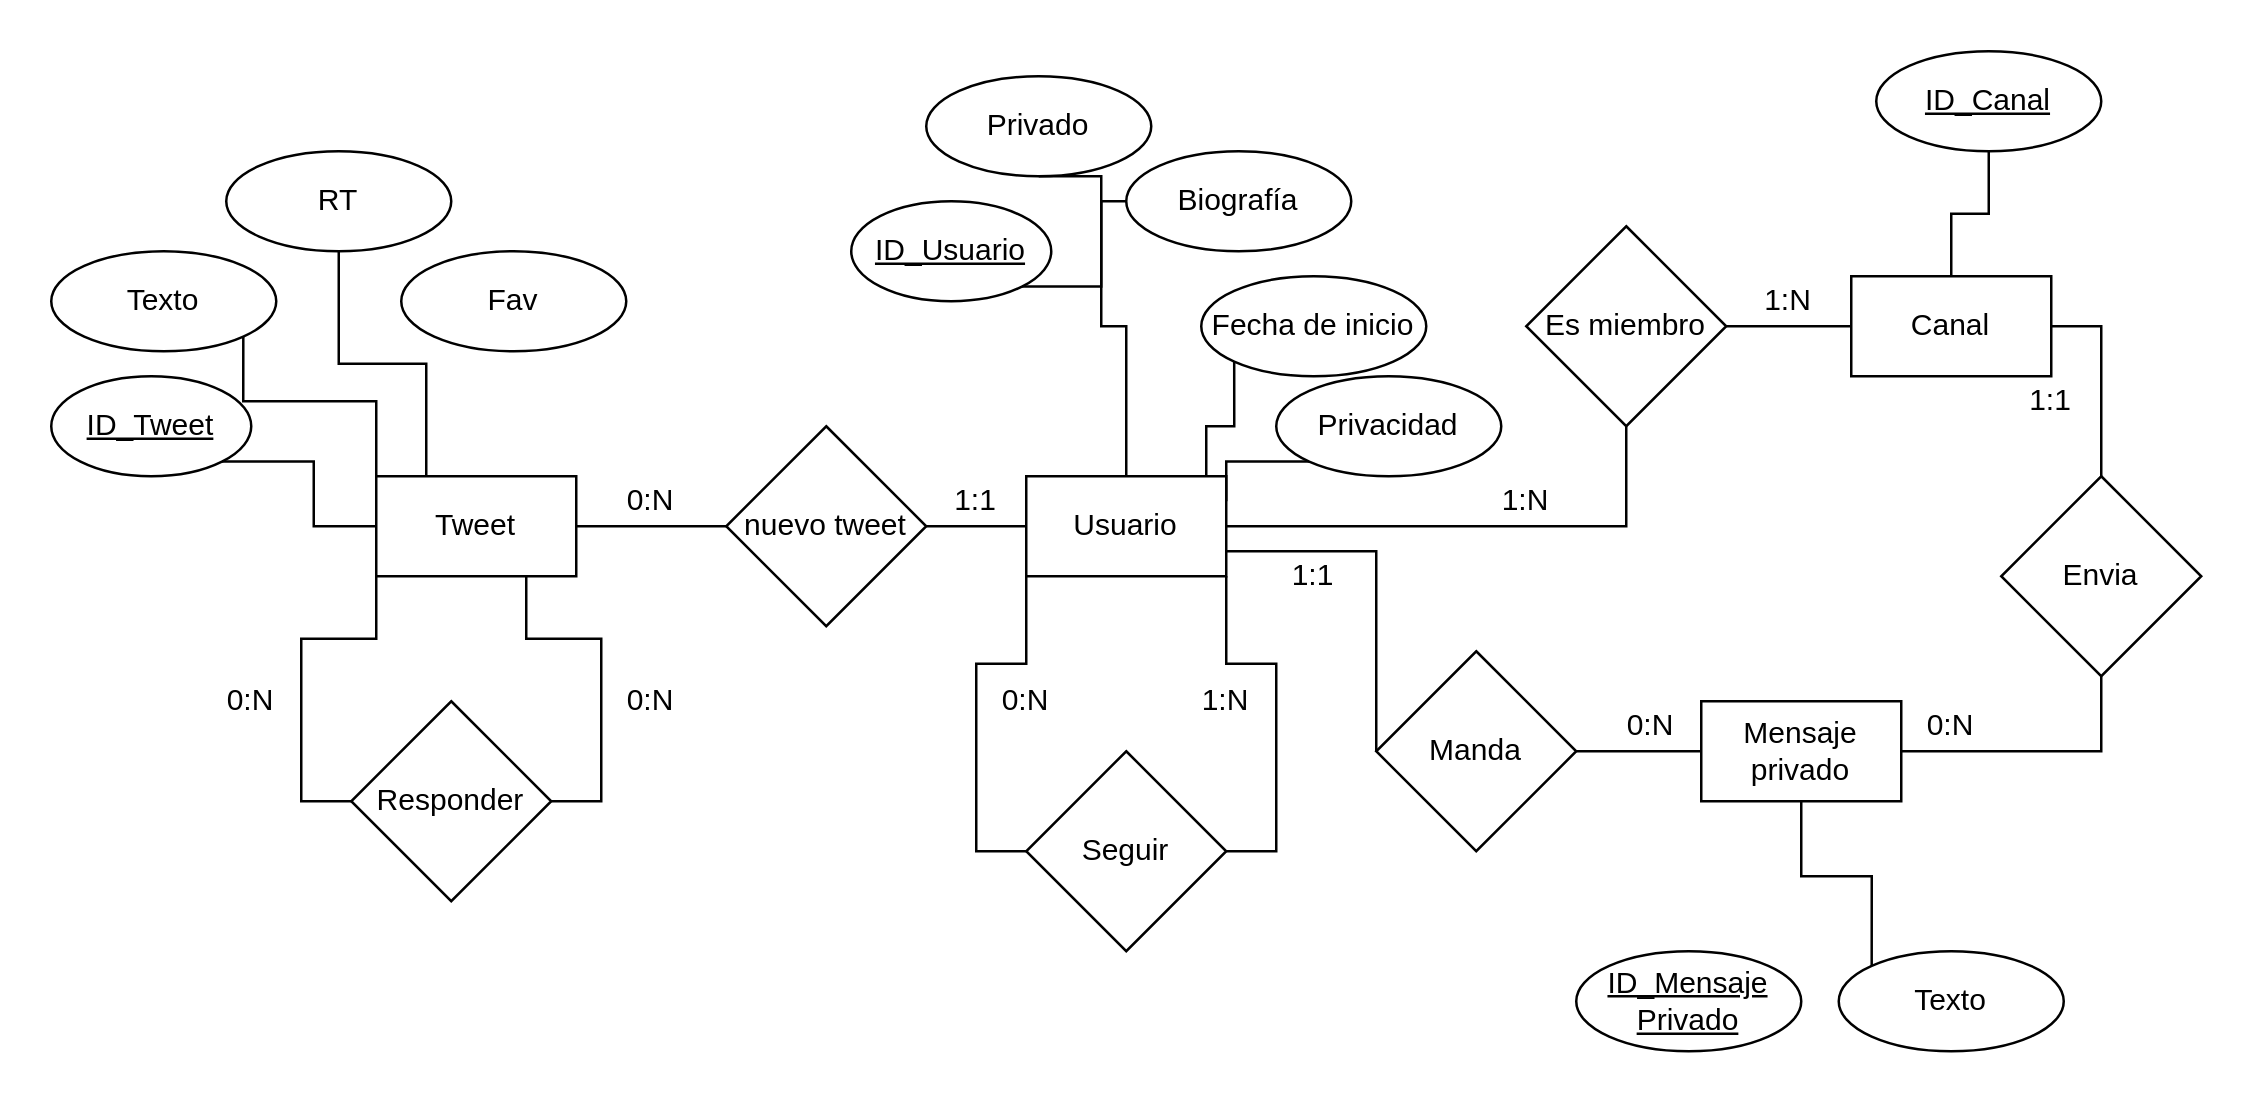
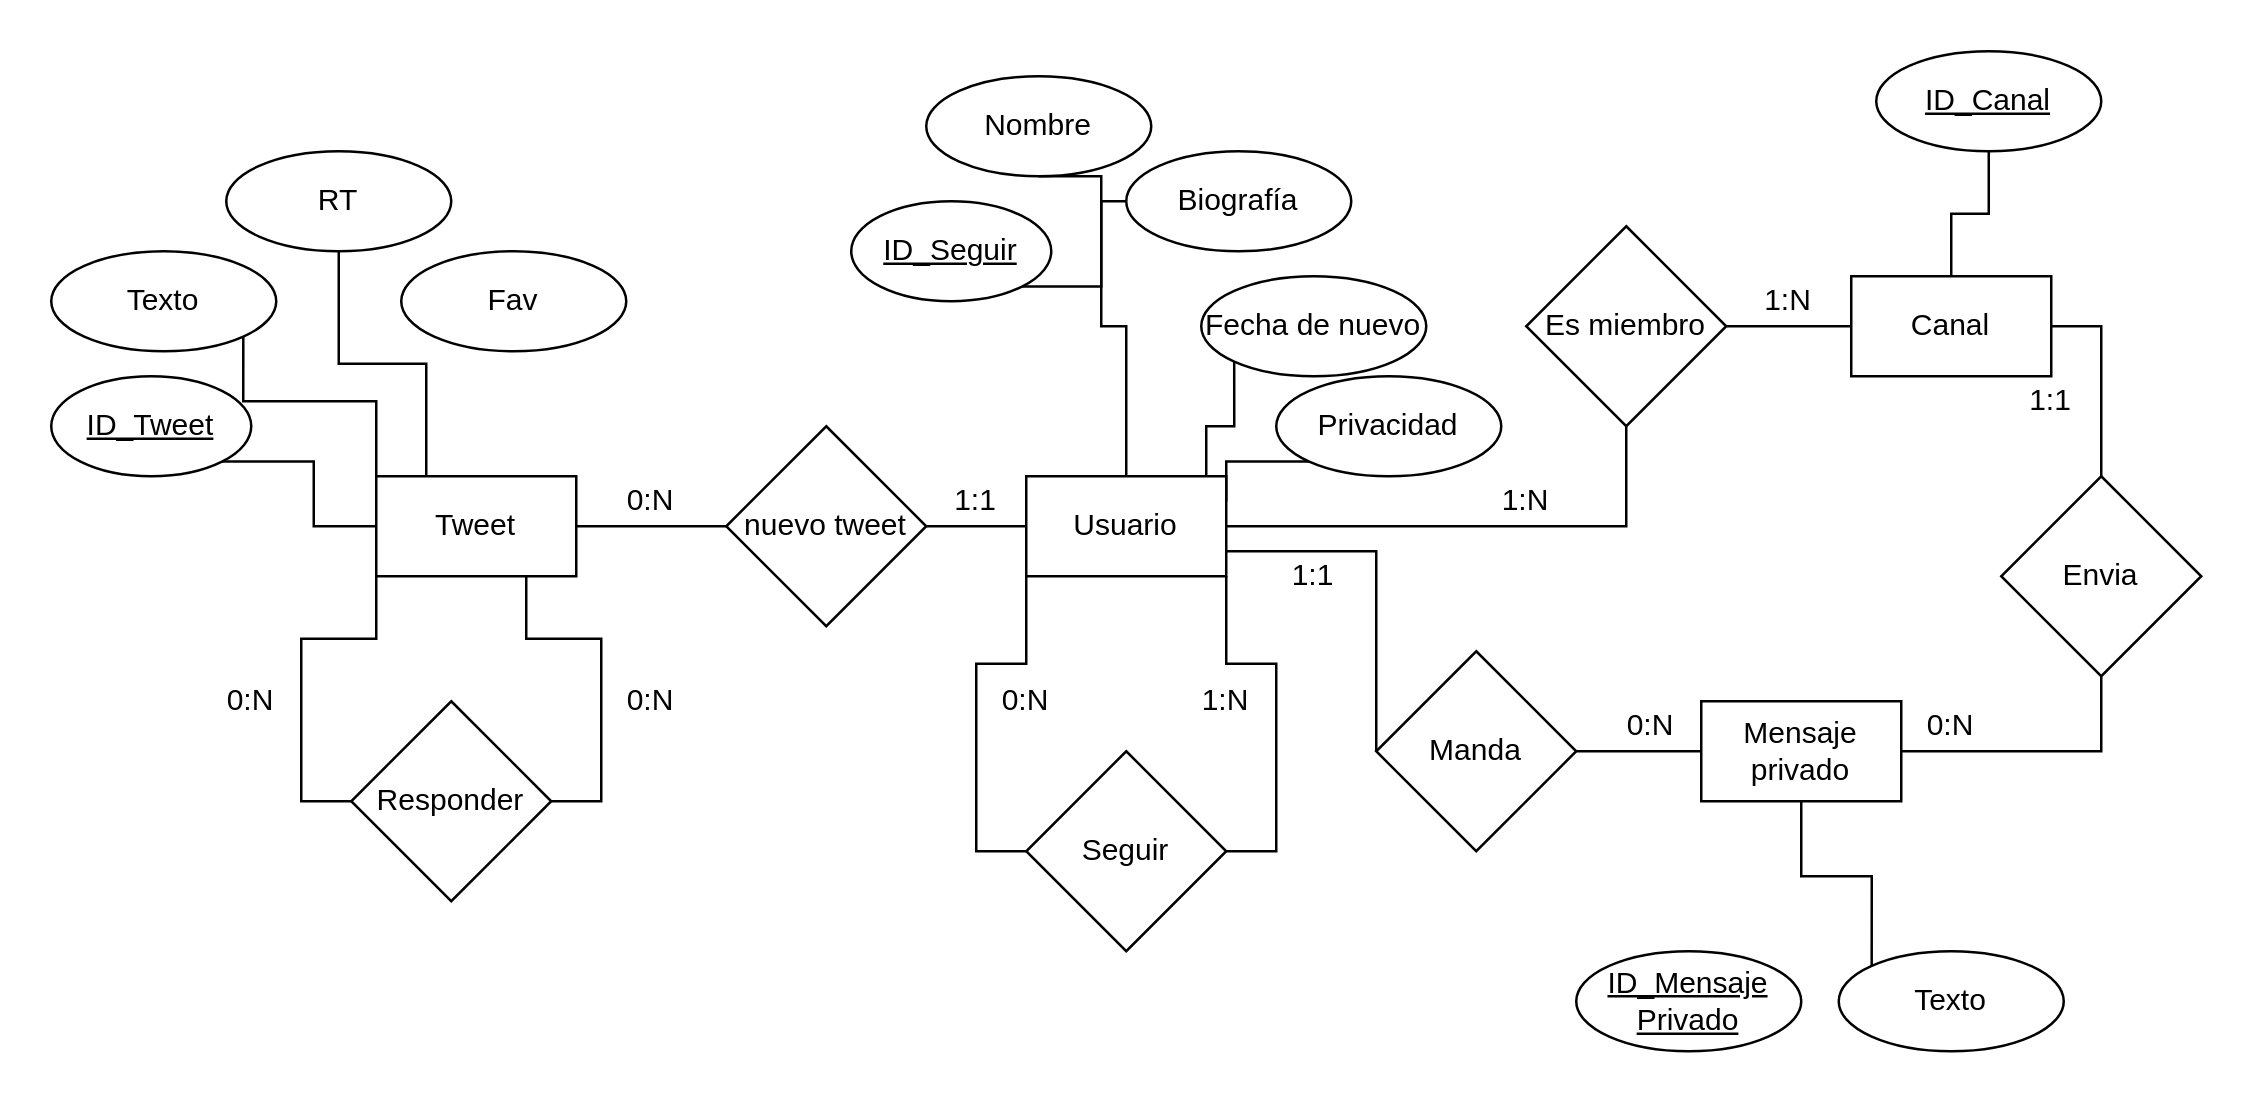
  <mxCell id="0" />
  <mxCell id="1" parent="0" />
  <mxCell id="2" style="edgeStyle=orthogonalEdgeStyle;rounded=0;orthogonalLoop=1;jettySize=auto;html=1;exitX=1;exitY=0.5;exitDx=0;exitDy=0;entryX=0;entryY=0.5;entryDx=0;entryDy=0;endArrow=none;endFill=0;strokeWidth=1;" edge="1" parent="1" source="3" target="6"><mxGeometry relative="1" as="geometry" /></mxCell>
  <mxCell id="3" value="Tweet" style="rounded=0;whiteSpace=wrap;html=1;" vertex="1" parent="1"><mxGeometry x="150" y="190" width="80" height="40" as="geometry" /></mxCell>
  <mxCell id="4" style="edgeStyle=orthogonalEdgeStyle;rounded=0;orthogonalLoop=1;jettySize=auto;html=1;exitX=1;exitY=1;exitDx=0;exitDy=0;entryX=0;entryY=0.5;entryDx=0;entryDy=0;endArrow=none;endFill=0;strokeWidth=1;" edge="1" parent="1" source="5" target="3"><mxGeometry relative="1" as="geometry" /></mxCell>
  <mxCell id="5" value="&lt;u&gt;ID_Tweet&lt;/u&gt;" style="ellipse;whiteSpace=wrap;html=1;" vertex="1" parent="1"><mxGeometry x="20" y="150" width="80" height="40" as="geometry" /></mxCell>
  <mxCell id="6" value="nuevo tweet" style="rhombus;whiteSpace=wrap;html=1;" vertex="1" parent="1"><mxGeometry x="290" y="170" width="80" height="80" as="geometry" /></mxCell>
  <mxCell id="7" style="edgeStyle=orthogonalEdgeStyle;rounded=0;orthogonalLoop=1;jettySize=auto;html=1;exitX=1;exitY=1;exitDx=0;exitDy=0;entryX=0;entryY=0;entryDx=0;entryDy=0;endArrow=none;endFill=0;strokeWidth=1;" edge="1" parent="1" source="8" target="3"><mxGeometry relative="1" as="geometry"><Array as="points"><mxPoint x="97" y="160" /><mxPoint x="150" y="160" /></Array></mxGeometry></mxCell>
  <mxCell id="8" value="Texto" style="ellipse;whiteSpace=wrap;html=1;" vertex="1" parent="1"><mxGeometry x="20" y="100" width="90" height="40" as="geometry" /></mxCell>
  <mxCell id="9" style="edgeStyle=orthogonalEdgeStyle;rounded=0;orthogonalLoop=1;jettySize=auto;html=1;exitX=0;exitY=0.5;exitDx=0;exitDy=0;entryX=0;entryY=1;entryDx=0;entryDy=0;endArrow=none;endFill=0;strokeWidth=1;" edge="1" parent="1" source="11" target="3"><mxGeometry relative="1" as="geometry" /></mxCell>
  <mxCell id="10" style="edgeStyle=orthogonalEdgeStyle;rounded=0;orthogonalLoop=1;jettySize=auto;html=1;exitX=1;exitY=0.5;exitDx=0;exitDy=0;entryX=0.75;entryY=1;entryDx=0;entryDy=0;endArrow=none;endFill=0;strokeWidth=1;" edge="1" parent="1" source="11" target="3"><mxGeometry relative="1" as="geometry" /></mxCell>
  <mxCell id="11" value="Responder" style="rhombus;whiteSpace=wrap;html=1;" vertex="1" parent="1"><mxGeometry x="140" y="280" width="80" height="80" as="geometry" /></mxCell>
  <mxCell id="12" style="edgeStyle=orthogonalEdgeStyle;rounded=0;orthogonalLoop=1;jettySize=auto;html=1;exitX=0.5;exitY=1;exitDx=0;exitDy=0;entryX=0.25;entryY=0;entryDx=0;entryDy=0;endArrow=none;endFill=0;strokeWidth=1;" edge="1" parent="1" source="13" target="3"><mxGeometry relative="1" as="geometry" /></mxCell>
  <mxCell id="13" value="RT" style="ellipse;whiteSpace=wrap;html=1;" vertex="1" parent="1"><mxGeometry x="90" y="60" width="90" height="40" as="geometry" /></mxCell>
  <mxCell id="14" value="Fav" style="ellipse;whiteSpace=wrap;html=1;" vertex="1" parent="1"><mxGeometry x="160" y="100" width="90" height="40" as="geometry" /></mxCell>
  <mxCell id="15" style="edgeStyle=orthogonalEdgeStyle;rounded=0;orthogonalLoop=1;jettySize=auto;html=1;exitX=0;exitY=0.5;exitDx=0;exitDy=0;entryX=1;entryY=0.5;entryDx=0;entryDy=0;endArrow=none;endFill=0;strokeWidth=1;" edge="1" parent="1" source="18" target="6"><mxGeometry relative="1" as="geometry" /></mxCell>
  <mxCell id="16" style="edgeStyle=orthogonalEdgeStyle;rounded=0;orthogonalLoop=1;jettySize=auto;html=1;exitX=1;exitY=0.5;exitDx=0;exitDy=0;entryX=0.5;entryY=1;entryDx=0;entryDy=0;endArrow=none;endFill=0;strokeWidth=1;" edge="1" parent="1" source="18" target="32"><mxGeometry relative="1" as="geometry" /></mxCell>
  <mxCell id="17" style="edgeStyle=orthogonalEdgeStyle;rounded=0;orthogonalLoop=1;jettySize=auto;html=1;exitX=1;exitY=0.75;exitDx=0;exitDy=0;endArrow=none;endFill=0;strokeWidth=1;" edge="1" parent="1" source="18" target="33"><mxGeometry relative="1" as="geometry"><Array as="points"><mxPoint x="550" y="220" /></Array></mxGeometry></mxCell>
  <mxCell id="18" value="Usuario" style="rounded=0;whiteSpace=wrap;html=1;" vertex="1" parent="1"><mxGeometry x="410" y="190" width="80" height="40" as="geometry" /></mxCell>
  <mxCell id="19" style="edgeStyle=orthogonalEdgeStyle;rounded=0;orthogonalLoop=1;jettySize=auto;html=1;exitX=0;exitY=0.5;exitDx=0;exitDy=0;entryX=0;entryY=1;entryDx=0;entryDy=0;endArrow=none;endFill=0;strokeWidth=1;" edge="1" parent="1" source="21" target="18"><mxGeometry relative="1" as="geometry" /></mxCell>
  <mxCell id="20" style="edgeStyle=orthogonalEdgeStyle;rounded=0;orthogonalLoop=1;jettySize=auto;html=1;exitX=1;exitY=0.5;exitDx=0;exitDy=0;entryX=1;entryY=1;entryDx=0;entryDy=0;endArrow=none;endFill=0;strokeWidth=1;" edge="1" parent="1" source="21" target="18"><mxGeometry relative="1" as="geometry" /></mxCell>
  <mxCell id="21" value="Seguir" style="rhombus;whiteSpace=wrap;html=1;" vertex="1" parent="1"><mxGeometry x="410" y="300" width="80" height="80" as="geometry" /></mxCell>
  <mxCell id="22" style="edgeStyle=orthogonalEdgeStyle;rounded=0;orthogonalLoop=1;jettySize=auto;html=1;exitX=1;exitY=1;exitDx=0;exitDy=0;endArrow=none;endFill=0;strokeWidth=1;" edge="1" parent="1" source="23" target="26"><mxGeometry relative="1" as="geometry" /></mxCell>
- <mxCell id="23" value="&lt;u&gt;ID_Usuario&lt;/u&gt;" style="ellipse;whiteSpace=wrap;html=1;" vertex="1" parent="1"><mxGeometry x="340" y="80" width="80" height="40" as="geometry" /></mxCell>
+ <mxCell id="23" value="&lt;u&gt;ID_Seguir&lt;/u&gt;" style="ellipse;whiteSpace=wrap;html=1;" vertex="1" parent="1"><mxGeometry x="340" y="80" width="80" height="40" as="geometry" /></mxCell>
  <mxCell id="24" style="edgeStyle=orthogonalEdgeStyle;rounded=0;orthogonalLoop=1;jettySize=auto;html=1;exitX=0.5;exitY=1;exitDx=0;exitDy=0;entryX=0.5;entryY=0;entryDx=0;entryDy=0;endArrow=none;endFill=0;strokeWidth=1;" edge="1" parent="1" source="25" target="18"><mxGeometry relative="1" as="geometry"><Array as="points"><mxPoint x="440" y="70" /><mxPoint x="440" y="130" /><mxPoint x="450" y="130" /></Array></mxGeometry></mxCell>
- <mxCell id="25" value="Privado" style="ellipse;whiteSpace=wrap;html=1;" vertex="1" parent="1"><mxGeometry x="370" y="30" width="90" height="40" as="geometry" /></mxCell>
+ <mxCell id="25" value="Nombre" style="ellipse;whiteSpace=wrap;html=1;" vertex="1" parent="1"><mxGeometry x="370" y="30" width="90" height="40" as="geometry" /></mxCell>
  <mxCell id="26" value="Biografía" style="ellipse;whiteSpace=wrap;html=1;" vertex="1" parent="1"><mxGeometry x="450" y="60" width="90" height="40" as="geometry" /></mxCell>
  <mxCell id="27" style="edgeStyle=orthogonalEdgeStyle;rounded=0;orthogonalLoop=1;jettySize=auto;html=1;exitX=0;exitY=1;exitDx=0;exitDy=0;entryX=0.9;entryY=0;entryDx=0;entryDy=0;entryPerimeter=0;endArrow=none;endFill=0;strokeWidth=1;" edge="1" parent="1" source="28" target="18"><mxGeometry relative="1" as="geometry" /></mxCell>
- <mxCell id="28" value="Fecha de inicio" style="ellipse;whiteSpace=wrap;html=1;" vertex="1" parent="1"><mxGeometry x="480" y="110" width="90" height="40" as="geometry" /></mxCell>
+ <mxCell id="28" value="Fecha de nuevo" style="ellipse;whiteSpace=wrap;html=1;" vertex="1" parent="1"><mxGeometry x="480" y="110" width="90" height="40" as="geometry" /></mxCell>
  <mxCell id="29" style="edgeStyle=orthogonalEdgeStyle;rounded=0;orthogonalLoop=1;jettySize=auto;html=1;exitX=0;exitY=1;exitDx=0;exitDy=0;entryX=1;entryY=0.25;entryDx=0;entryDy=0;endArrow=none;endFill=0;strokeWidth=1;" edge="1" parent="1" source="30" target="18"><mxGeometry relative="1" as="geometry" /></mxCell>
  <mxCell id="30" value="Privacidad" style="ellipse;whiteSpace=wrap;html=1;" vertex="1" parent="1"><mxGeometry x="510" y="150" width="90" height="40" as="geometry" /></mxCell>
  <mxCell id="31" style="edgeStyle=orthogonalEdgeStyle;rounded=0;orthogonalLoop=1;jettySize=auto;html=1;exitX=1;exitY=0.5;exitDx=0;exitDy=0;entryX=0;entryY=0.5;entryDx=0;entryDy=0;endArrow=none;endFill=0;strokeWidth=1;" edge="1" parent="1" source="32" target="37"><mxGeometry relative="1" as="geometry" /></mxCell>
  <mxCell id="32" value="Es miembro" style="rhombus;whiteSpace=wrap;html=1;" vertex="1" parent="1"><mxGeometry x="610" y="90" width="80" height="80" as="geometry" /></mxCell>
  <mxCell id="33" value="Manda" style="rhombus;whiteSpace=wrap;html=1;" vertex="1" parent="1"><mxGeometry x="550" y="260" width="80" height="80" as="geometry" /></mxCell>
  <mxCell id="34" style="edgeStyle=orthogonalEdgeStyle;rounded=0;orthogonalLoop=1;jettySize=auto;html=1;exitX=0;exitY=0.5;exitDx=0;exitDy=0;entryX=1;entryY=0.5;entryDx=0;entryDy=0;endArrow=none;endFill=0;strokeWidth=1;" edge="1" parent="1" source="36" target="33"><mxGeometry relative="1" as="geometry" /></mxCell>
  <mxCell id="35" style="edgeStyle=orthogonalEdgeStyle;rounded=0;orthogonalLoop=1;jettySize=auto;html=1;exitX=1;exitY=0.5;exitDx=0;exitDy=0;entryX=0.5;entryY=1;entryDx=0;entryDy=0;endArrow=none;endFill=0;strokeWidth=1;" edge="1" parent="1" source="36" target="39"><mxGeometry relative="1" as="geometry" /></mxCell>
  <mxCell id="36" value="Mensaje privado" style="rounded=0;whiteSpace=wrap;html=1;" vertex="1" parent="1"><mxGeometry x="680" y="280" width="80" height="40" as="geometry" /></mxCell>
  <mxCell id="37" value="Canal" style="rounded=0;whiteSpace=wrap;html=1;" vertex="1" parent="1"><mxGeometry x="740" y="110" width="80" height="40" as="geometry" /></mxCell>
  <mxCell id="38" style="edgeStyle=orthogonalEdgeStyle;rounded=0;orthogonalLoop=1;jettySize=auto;html=1;exitX=0.5;exitY=0;exitDx=0;exitDy=0;entryX=1;entryY=0.5;entryDx=0;entryDy=0;endArrow=none;endFill=0;strokeWidth=1;" edge="1" parent="1" source="39" target="37"><mxGeometry relative="1" as="geometry" /></mxCell>
  <mxCell id="39" value="Envia" style="rhombus;whiteSpace=wrap;html=1;" vertex="1" parent="1"><mxGeometry x="800" y="190" width="80" height="80" as="geometry" /></mxCell>
  <mxCell id="40" style="edgeStyle=orthogonalEdgeStyle;rounded=0;orthogonalLoop=1;jettySize=auto;html=1;exitX=0.5;exitY=1;exitDx=0;exitDy=0;entryX=0.5;entryY=0;entryDx=0;entryDy=0;endArrow=none;endFill=0;strokeWidth=1;" edge="1" parent="1" source="41" target="37"><mxGeometry relative="1" as="geometry" /></mxCell>
  <mxCell id="41" value="&lt;u&gt;ID_Canal&lt;/u&gt;" style="ellipse;whiteSpace=wrap;html=1;" vertex="1" parent="1"><mxGeometry x="750" y="20" width="90" height="40" as="geometry" /></mxCell>
  <mxCell id="42" value="&lt;u&gt;ID_Mensaje Privado&lt;/u&gt;" style="ellipse;whiteSpace=wrap;html=1;" vertex="1" parent="1"><mxGeometry x="630" y="380" width="90" height="40" as="geometry" /></mxCell>
  <mxCell id="43" style="edgeStyle=orthogonalEdgeStyle;rounded=0;orthogonalLoop=1;jettySize=auto;html=1;exitX=0;exitY=0;exitDx=0;exitDy=0;endArrow=none;endFill=0;strokeWidth=1;" edge="1" parent="1" source="44" target="36"><mxGeometry relative="1" as="geometry" /></mxCell>
  <mxCell id="44" value="Texto" style="ellipse;whiteSpace=wrap;html=1;" vertex="1" parent="1"><mxGeometry x="735" y="380" width="90" height="40" as="geometry" /></mxCell>
  <mxCell id="45" value="0:N" style="text;html=1;strokeColor=none;fillColor=none;align=center;verticalAlign=middle;whiteSpace=wrap;rounded=0;" vertex="1" parent="1"><mxGeometry x="240" y="190" width="40" height="20" as="geometry" /></mxCell>
  <mxCell id="46" value="0:N" style="text;html=1;strokeColor=none;fillColor=none;align=center;verticalAlign=middle;whiteSpace=wrap;rounded=0;" vertex="1" parent="1"><mxGeometry x="80" y="270" width="40" height="20" as="geometry" /></mxCell>
  <mxCell id="47" value="0:N" style="text;html=1;strokeColor=none;fillColor=none;align=center;verticalAlign=middle;whiteSpace=wrap;rounded=0;" vertex="1" parent="1"><mxGeometry x="240" y="270" width="40" height="20" as="geometry" /></mxCell>
  <mxCell id="48" value="0:N" style="text;html=1;strokeColor=none;fillColor=none;align=center;verticalAlign=middle;whiteSpace=wrap;rounded=0;" vertex="1" parent="1"><mxGeometry x="390" y="270" width="40" height="20" as="geometry" /></mxCell>
  <mxCell id="49" value="1:N" style="text;html=1;strokeColor=none;fillColor=none;align=center;verticalAlign=middle;whiteSpace=wrap;rounded=0;" vertex="1" parent="1"><mxGeometry x="470" y="270" width="40" height="20" as="geometry" /></mxCell>
  <mxCell id="50" value="1:N" style="text;html=1;strokeColor=none;fillColor=none;align=center;verticalAlign=middle;whiteSpace=wrap;rounded=0;" vertex="1" parent="1"><mxGeometry x="590" y="190" width="40" height="20" as="geometry" /></mxCell>
  <mxCell id="51" value="1:1" style="text;html=1;strokeColor=none;fillColor=none;align=center;verticalAlign=middle;whiteSpace=wrap;rounded=0;" vertex="1" parent="1"><mxGeometry x="370" y="190" width="40" height="20" as="geometry" /></mxCell>
  <mxCell id="52" value="1:1" style="text;html=1;strokeColor=none;fillColor=none;align=center;verticalAlign=middle;whiteSpace=wrap;rounded=0;" vertex="1" parent="1"><mxGeometry x="505" y="220" width="40" height="20" as="geometry" /></mxCell>
  <mxCell id="53" value="0:N" style="text;html=1;strokeColor=none;fillColor=none;align=center;verticalAlign=middle;whiteSpace=wrap;rounded=0;" vertex="1" parent="1"><mxGeometry x="640" y="280" width="40" height="20" as="geometry" /></mxCell>
  <mxCell id="54" value="0:N" style="text;html=1;strokeColor=none;fillColor=none;align=center;verticalAlign=middle;whiteSpace=wrap;rounded=0;" vertex="1" parent="1"><mxGeometry x="760" y="280" width="40" height="20" as="geometry" /></mxCell>
  <mxCell id="55" value="1:1" style="text;html=1;strokeColor=none;fillColor=none;align=center;verticalAlign=middle;whiteSpace=wrap;rounded=0;" vertex="1" parent="1"><mxGeometry x="800" y="150" width="40" height="20" as="geometry" /></mxCell>
  <mxCell id="56" value="1:N" style="text;html=1;strokeColor=none;fillColor=none;align=center;verticalAlign=middle;whiteSpace=wrap;rounded=0;" vertex="1" parent="1"><mxGeometry x="695" y="110" width="40" height="20" as="geometry" /></mxCell>
